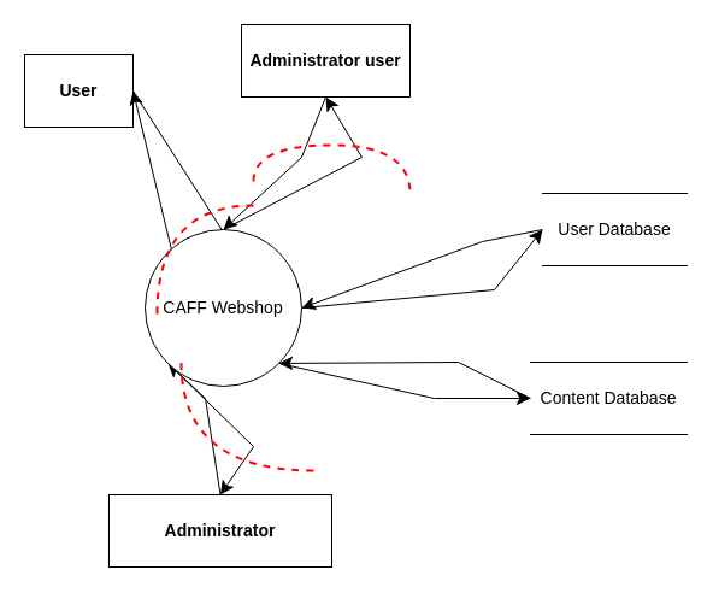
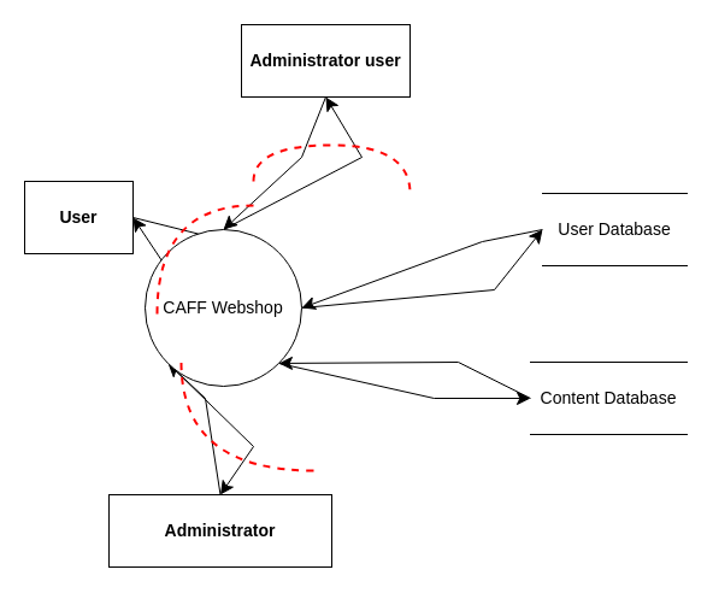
  <mxCell id="0" />
  <mxCell id="1" parent="0" />
  <mxCell id="2" style="edgeStyle=none;rounded=0;sketch=0;jumpStyle=none;orthogonalLoop=1;jettySize=auto;html=1;exitX=0;exitY=0.5;exitDx=0;exitDy=0;entryX=1;entryY=0.5;entryDx=0;entryDy=0;shadow=0;startArrow=none;startFill=0;startSize=6;endSize=9;strokeWidth=1;fontSize=14;" parent="1" source="3" target="16" edge="1"><mxGeometry relative="1" as="geometry"><Array as="points"><mxPoint x="400" y="200" /></Array></mxGeometry></mxCell>
  <mxCell id="3" value="&lt;div style=&quot;font-size: 14px;&quot;&gt;User Database&lt;/div&gt;" style="shape=partialRectangle;whiteSpace=wrap;html=1;top=1;bottom=1;fillColor=none;rotation=0;left=0;right=0;fontSize=14;" parent="1" vertex="1"><mxGeometry x="450" y="160" width="120" height="60" as="geometry" /></mxCell>
  <mxCell id="4" style="edgeStyle=none;rounded=0;sketch=0;jumpStyle=none;orthogonalLoop=1;jettySize=auto;html=1;exitX=0;exitY=0.5;exitDx=0;exitDy=0;entryX=1;entryY=1;entryDx=0;entryDy=0;shadow=0;startArrow=none;startFill=0;startSize=6;endSize=9;strokeWidth=1;fontSize=14;" parent="1" source="5" target="16" edge="1"><mxGeometry relative="1" as="geometry"><Array as="points"><mxPoint x="380" y="300" /></Array></mxGeometry></mxCell>
  <mxCell id="5" value="Content Database" style="shape=partialRectangle;whiteSpace=wrap;html=1;top=1;bottom=1;fillColor=none;rotation=0;left=0;right=0;fontSize=14;" parent="1" vertex="1"><mxGeometry x="440" y="300" width="130" height="60" as="geometry" /></mxCell>
  <mxCell id="6" value="Administrator user" style="rounded=0;whiteSpace=wrap;html=1;fontStyle=1;fontSize=14;sketch=0;" parent="1" vertex="1"><mxGeometry x="200" y="20" width="140" height="60" as="geometry" /></mxCell>
  <mxCell id="7" style="edgeStyle=none;rounded=0;sketch=0;jumpStyle=none;orthogonalLoop=1;jettySize=auto;html=1;exitX=1;exitY=0.5;exitDx=0;exitDy=0;shadow=0;startArrow=none;startFill=0;startSize=6;endSize=9;strokeWidth=1;fontSize=14;entryX=0;entryY=0.5;entryDx=0;entryDy=0;" parent="1" source="8" target="16" edge="1"><mxGeometry relative="1" as="geometry"><Array as="points"><mxPoint x="190" y="200" /></Array></mxGeometry></mxCell>
- <mxCell id="8" value="User" style="rounded=0;whiteSpace=wrap;html=1;fontStyle=1;fontSize=14;" parent="1" vertex="1"><mxGeometry x="20" y="45" width="90" height="60" as="geometry" /></mxCell>
+ <mxCell id="8" value="User" style="rounded=0;whiteSpace=wrap;html=1;fontStyle=1;fontSize=14;" parent="1" vertex="1"><mxGeometry x="20" y="150" width="90" height="60" as="geometry" /></mxCell>
  <mxCell id="9" style="edgeStyle=none;rounded=0;sketch=0;jumpStyle=none;orthogonalLoop=1;jettySize=auto;html=1;exitX=0.5;exitY=0;exitDx=0;exitDy=0;entryX=0;entryY=1;entryDx=0;entryDy=0;shadow=0;startArrow=none;startFill=0;startSize=6;endSize=9;strokeWidth=1;fontSize=14;" parent="1" source="10" target="16" edge="1"><mxGeometry relative="1" as="geometry"><Array as="points"><mxPoint x="170" y="330" /></Array></mxGeometry></mxCell>
  <mxCell id="10" value="Administrator" style="rounded=0;whiteSpace=wrap;html=1;fontStyle=1;fontSize=14;" parent="1" vertex="1"><mxGeometry x="90" y="410" width="185" height="60" as="geometry" /></mxCell>
  <mxCell id="11" style="rounded=0;sketch=0;jumpStyle=none;orthogonalLoop=1;jettySize=auto;html=1;exitX=0.5;exitY=0;exitDx=0;exitDy=0;entryX=0.5;entryY=1;entryDx=0;entryDy=0;shadow=0;fontSize=14;endSize=9;startSize=6;startArrow=none;startFill=0;" parent="1" source="16" target="6" edge="1"><mxGeometry relative="1" as="geometry"><Array as="points"><mxPoint x="300" y="130" /></Array></mxGeometry></mxCell>
  <mxCell id="12" style="edgeStyle=none;rounded=0;sketch=0;jumpStyle=none;orthogonalLoop=1;jettySize=auto;html=1;exitX=0;exitY=0.5;exitDx=0;exitDy=0;entryX=1;entryY=0.5;entryDx=0;entryDy=0;shadow=0;startArrow=none;startFill=0;startSize=6;endSize=9;strokeWidth=1;fontSize=14;" parent="1" source="16" target="8" edge="1"><mxGeometry relative="1" as="geometry"><Array as="points"><mxPoint x="150" y="240" /></Array></mxGeometry></mxCell>
  <mxCell id="13" style="edgeStyle=none;rounded=0;sketch=0;jumpStyle=none;orthogonalLoop=1;jettySize=auto;html=1;exitX=0;exitY=1;exitDx=0;exitDy=0;entryX=0.5;entryY=0;entryDx=0;entryDy=0;shadow=0;startArrow=none;startFill=0;startSize=6;endSize=9;strokeWidth=1;fontSize=14;" parent="1" source="16" target="10" edge="1"><mxGeometry relative="1" as="geometry"><Array as="points"><mxPoint x="210" y="370" /></Array></mxGeometry></mxCell>
  <mxCell id="14" style="edgeStyle=none;rounded=0;sketch=0;jumpStyle=none;orthogonalLoop=1;jettySize=auto;html=1;exitX=1;exitY=1;exitDx=0;exitDy=0;entryX=0;entryY=0.5;entryDx=0;entryDy=0;shadow=0;startArrow=none;startFill=0;startSize=6;endSize=9;strokeWidth=1;fontSize=14;" parent="1" source="16" target="5" edge="1"><mxGeometry relative="1" as="geometry"><Array as="points"><mxPoint x="360" y="330" /></Array></mxGeometry></mxCell>
  <mxCell id="15" style="edgeStyle=none;rounded=0;sketch=0;jumpStyle=none;orthogonalLoop=1;jettySize=auto;html=1;exitX=1;exitY=0.5;exitDx=0;exitDy=0;entryX=0;entryY=0.5;entryDx=0;entryDy=0;shadow=0;startArrow=none;startFill=0;startSize=6;endSize=9;strokeWidth=1;fontSize=14;" parent="1" source="16" target="3" edge="1"><mxGeometry relative="1" as="geometry"><Array as="points"><mxPoint x="410" y="240" /></Array></mxGeometry></mxCell>
  <mxCell id="16" value="CAFF Webshop" style="ellipse;whiteSpace=wrap;html=1;aspect=fixed;fontSize=14;" parent="1" vertex="1"><mxGeometry x="120" y="190" width="130" height="130" as="geometry" /></mxCell>
  <mxCell id="17" style="rounded=0;sketch=0;jumpStyle=none;orthogonalLoop=1;jettySize=auto;html=1;exitX=0.5;exitY=1;exitDx=0;exitDy=0;entryX=0.5;entryY=0;entryDx=0;entryDy=0;shadow=0;fontSize=14;endSize=9;startSize=6;strokeWidth=1;" parent="1" source="6" target="16" edge="1"><mxGeometry relative="1" as="geometry"><Array as="points"><mxPoint x="250" y="130" /></Array></mxGeometry></mxCell>
  <mxCell id="18" value="" style="endArrow=none;dashed=1;html=1;shadow=0;strokeWidth=2;fontSize=14;edgeStyle=orthogonalEdgeStyle;curved=1;strokeColor=#FF0000;" parent="1" edge="1"><mxGeometry width="50" height="50" relative="1" as="geometry"><mxPoint x="130" y="260" as="sourcePoint" /><mxPoint x="210" y="170" as="targetPoint" /><Array as="points"><mxPoint x="130" y="170" /></Array></mxGeometry></mxCell>
  <mxCell id="19" value="" style="endArrow=none;dashed=1;html=1;shadow=0;strokeWidth=2;fontSize=14;edgeStyle=orthogonalEdgeStyle;curved=1;strokeColor=#FF0000;" parent="1" edge="1"><mxGeometry width="50" height="50" relative="1" as="geometry"><mxPoint x="260" y="390" as="sourcePoint" /><mxPoint x="150" y="300" as="targetPoint" /><Array as="points"><mxPoint x="150" y="390" /></Array></mxGeometry></mxCell>
  <mxCell id="20" value="" style="endArrow=none;dashed=1;html=1;shadow=0;strokeWidth=2;fontSize=14;edgeStyle=orthogonalEdgeStyle;curved=1;strokeColor=#FF0000;" parent="1" edge="1"><mxGeometry width="50" height="50" relative="1" as="geometry"><mxPoint x="210" y="150" as="sourcePoint" /><mxPoint x="340" y="160" as="targetPoint" /><Array as="points"><mxPoint x="210" y="120" /><mxPoint x="340" y="120" /></Array></mxGeometry></mxCell>
